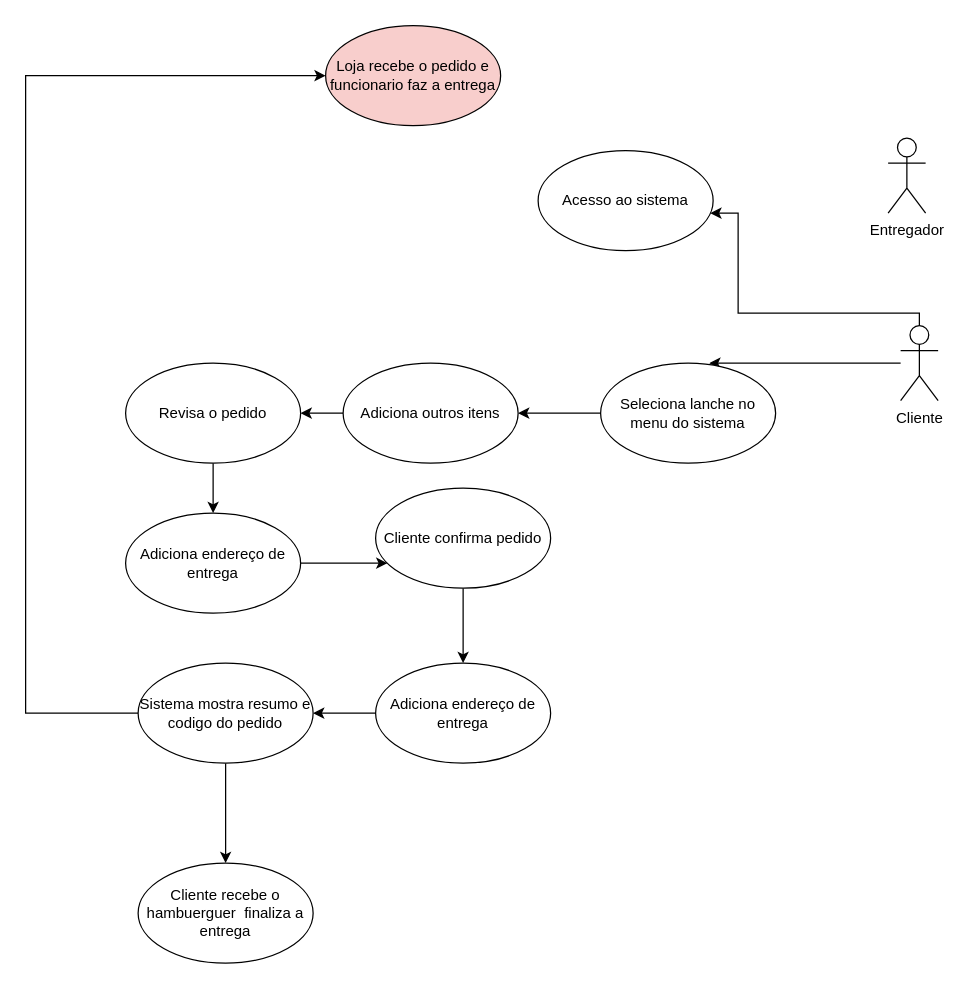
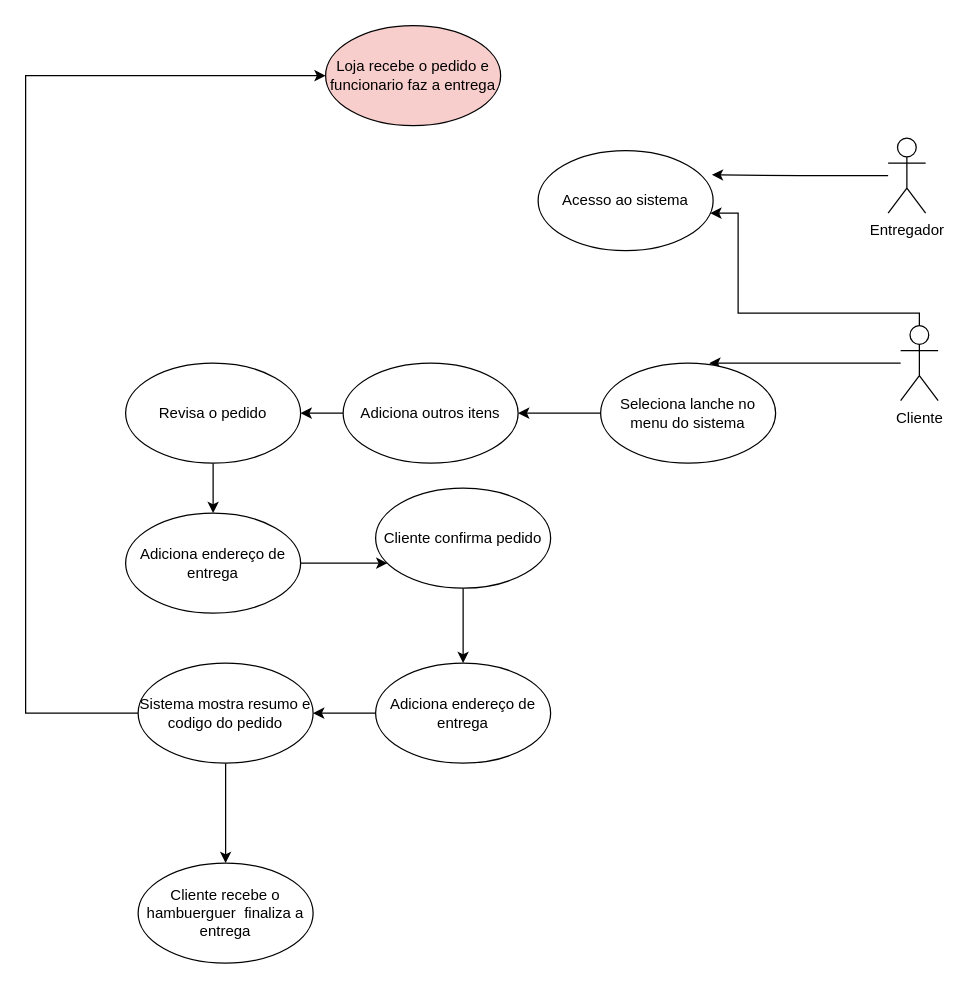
  <mxCell id="0" />
  <mxCell id="1" parent="0" />
  <mxCell id="2" style="edgeStyle=orthogonalEdgeStyle;rounded=0;orthogonalLoop=1;jettySize=auto;html=1;" edge="1" parent="1" source="4" target="9"><mxGeometry relative="1" as="geometry"><Array as="points"><mxPoint x="735" y="250" /><mxPoint x="590" y="250" /><mxPoint x="590" y="170" /></Array></mxGeometry></mxCell>
  <mxCell id="3" style="edgeStyle=orthogonalEdgeStyle;rounded=0;orthogonalLoop=1;jettySize=auto;html=1;entryX=0.621;entryY=0;entryDx=0;entryDy=0;entryPerimeter=0;" edge="1" parent="1" source="4" target="8"><mxGeometry relative="1" as="geometry"><Array as="points"><mxPoint x="640" y="290" /><mxPoint x="640" y="290" /></Array></mxGeometry></mxCell>
  <mxCell id="4" value="Cliente" style="shape=umlActor;verticalLabelPosition=bottom;verticalAlign=top;html=1;outlineConnect=0;" vertex="1" parent="1"><mxGeometry x="720" y="260" width="30" height="60" as="geometry" /></mxCell>
+ <mxCell id="5" style="edgeStyle=orthogonalEdgeStyle;rounded=0;orthogonalLoop=1;jettySize=auto;html=1;entryX=0.993;entryY=0.242;entryDx=0;entryDy=0;entryPerimeter=0;" edge="1" parent="1" source="6" target="9"><mxGeometry relative="1" as="geometry" /></mxCell>
  <mxCell id="6" value="Entregador" style="shape=umlActor;verticalLabelPosition=bottom;verticalAlign=top;html=1;outlineConnect=0;" vertex="1" parent="1"><mxGeometry x="710" y="110" width="30" height="60" as="geometry" /></mxCell>
  <mxCell id="7" style="edgeStyle=orthogonalEdgeStyle;rounded=0;orthogonalLoop=1;jettySize=auto;html=1;" edge="1" parent="1" source="8" target="12"><mxGeometry relative="1" as="geometry"><Array as="points"><mxPoint x="450" y="330" /><mxPoint x="450" y="330" /></Array></mxGeometry></mxCell>
  <mxCell id="8" value="Seleciona lanche no menu do sistema" style="ellipse;whiteSpace=wrap;html=1;" vertex="1" parent="1"><mxGeometry x="480" y="290" width="140" height="80" as="geometry" /></mxCell>
  <mxCell id="9" value="Acesso ao sistema" style="ellipse;whiteSpace=wrap;html=1;" vertex="1" parent="1"><mxGeometry x="430" y="120" width="140" height="80" as="geometry" /></mxCell>
  <mxCell id="10" value="Loja recebe o pedido e funcionario faz a entrega" style="ellipse;whiteSpace=wrap;html=1;fillColor=#f8cecc;" vertex="1" parent="1"><mxGeometry x="260" y="20" width="140" height="80" as="geometry" /></mxCell>
  <mxCell id="11" style="edgeStyle=orthogonalEdgeStyle;rounded=0;orthogonalLoop=1;jettySize=auto;html=1;" edge="1" parent="1" source="12" target="14"><mxGeometry relative="1" as="geometry" /></mxCell>
  <mxCell id="12" value="Adiciona outros itens" style="ellipse;whiteSpace=wrap;html=1;" vertex="1" parent="1"><mxGeometry x="274" y="290" width="140" height="80" as="geometry" /></mxCell>
  <mxCell id="13" value="" style="edgeStyle=orthogonalEdgeStyle;rounded=0;orthogonalLoop=1;jettySize=auto;html=1;" edge="1" parent="1" source="14" target="16"><mxGeometry relative="1" as="geometry" /></mxCell>
  <mxCell id="14" value="Revisa o pedido" style="ellipse;whiteSpace=wrap;html=1;" vertex="1" parent="1"><mxGeometry x="100" y="290" width="140" height="80" as="geometry" /></mxCell>
  <mxCell id="15" style="edgeStyle=orthogonalEdgeStyle;rounded=0;orthogonalLoop=1;jettySize=auto;html=1;" edge="1" parent="1" source="16" target="18"><mxGeometry relative="1" as="geometry"><Array as="points"><mxPoint x="280" y="450" /><mxPoint x="280" y="450" /></Array></mxGeometry></mxCell>
  <mxCell id="16" value="Adiciona endereço de entrega" style="ellipse;whiteSpace=wrap;html=1;" vertex="1" parent="1"><mxGeometry x="100" y="410" width="140" height="80" as="geometry" /></mxCell>
  <mxCell id="17" value="" style="edgeStyle=orthogonalEdgeStyle;rounded=0;orthogonalLoop=1;jettySize=auto;html=1;" edge="1" parent="1" source="18" target="20"><mxGeometry relative="1" as="geometry" /></mxCell>
  <mxCell id="18" value="Cliente confirma pedido" style="ellipse;whiteSpace=wrap;html=1;" vertex="1" parent="1"><mxGeometry x="300" y="390" width="140" height="80" as="geometry" /></mxCell>
  <mxCell id="19" value="" style="edgeStyle=orthogonalEdgeStyle;rounded=0;orthogonalLoop=1;jettySize=auto;html=1;" edge="1" parent="1" source="20" target="23"><mxGeometry relative="1" as="geometry" /></mxCell>
  <mxCell id="20" value="Adiciona endereço de entrega" style="ellipse;whiteSpace=wrap;html=1;" vertex="1" parent="1"><mxGeometry x="300" y="530" width="140" height="80" as="geometry" /></mxCell>
  <mxCell id="21" style="edgeStyle=orthogonalEdgeStyle;rounded=0;orthogonalLoop=1;jettySize=auto;html=1;" edge="1" parent="1" source="23" target="10"><mxGeometry relative="1" as="geometry"><Array as="points"><mxPoint x="20" y="570" /><mxPoint x="20" y="60" /></Array></mxGeometry></mxCell>
  <mxCell id="22" value="" style="edgeStyle=orthogonalEdgeStyle;rounded=0;orthogonalLoop=1;jettySize=auto;html=1;" edge="1" parent="1" source="23" target="24"><mxGeometry relative="1" as="geometry" /></mxCell>
  <mxCell id="23" value="Sistema mostra resumo e codigo do pedido" style="ellipse;whiteSpace=wrap;html=1;" vertex="1" parent="1"><mxGeometry x="110" y="530" width="140" height="80" as="geometry" /></mxCell>
  <mxCell id="24" value="Cliente recebe o hambuerguer&amp;nbsp; finaliza a entrega" style="ellipse;whiteSpace=wrap;html=1;" vertex="1" parent="1"><mxGeometry x="110" y="690" width="140" height="80" as="geometry" /></mxCell>
